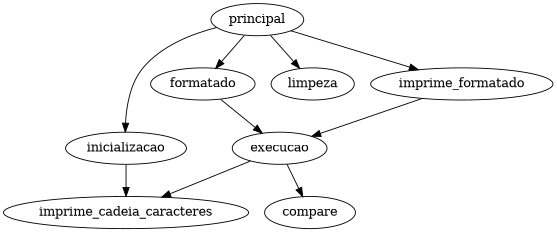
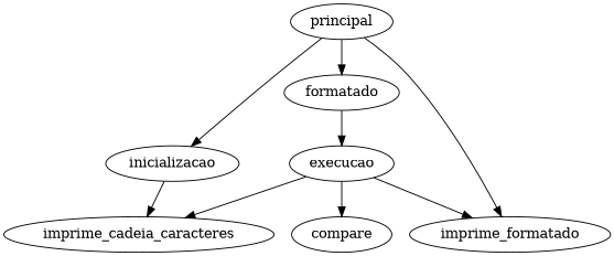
  digraph {
    n1 [label=formatado]
    principal
    inicializacao
-   limpeza
    imprime_formatado
    execucao
    n7 [label=imprime_cadeia_caracteres]
    compare
    n1 -> execucao
    principal -> n1
    principal -> inicializacao
-   principal -> limpeza
    principal -> imprime_formatado
    inicializacao -> n7
-   imprime_formatado -> execucao
+   execucao -> imprime_formatado
    execucao -> n7
    execucao -> compare
  }
